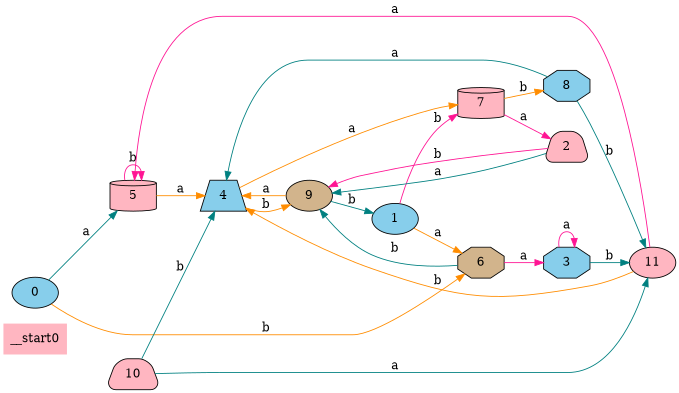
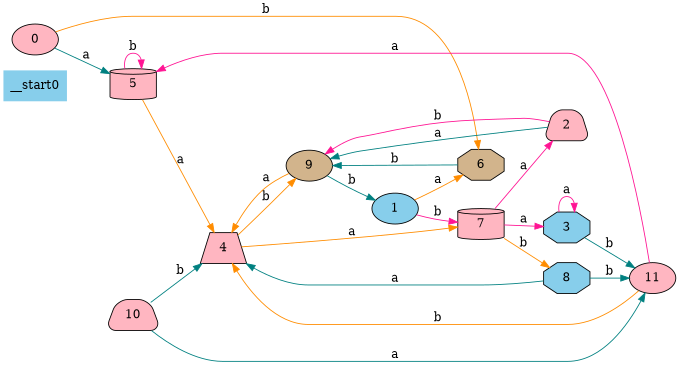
  digraph {
    rankdir=LR
    node [fillcolor=lightpink shape=ellipse style=filled color=black]
    edge [color=teal]
-   __start0 [shape=none color=""]
-   n2 [fillcolor=skyblue label=0 style="rounded,filled"]
+   __start0 [fillcolor=skyblue shape=none color=""]
+   n2 [label=0 style="rounded,filled"]
    n3 [label=5 shape=cylinder]
    n4 [fillcolor=tan label=6 shape=octagon]
-   n5 [fillcolor=skyblue label=4 shape=trapezium]
+   n5 [label=4 shape=trapezium]
    n6 [fillcolor=tan label=9]
    n7 [fillcolor=skyblue label=3 shape=octagon]
    n8 [fillcolor=skyblue label=1 style="rounded,filled"]
    n9 [label=7 shape=cylinder style="rounded,filled"]
    n10 [label=2 shape=trapezium style="rounded,filled"]
    n11 [fillcolor=skyblue label=8 shape=octagon]
    n12 [label=11]
    n13 [label=10 shape=trapezium style="rounded,filled"]
    n2 -> n3 [label=a]
    n2 -> n4 [color=darkorange label=b]
    n3 -> n3 [color=deeppink label=b]
    n3 -> n5 [color=darkorange label=a]
    n4 -> n6 [label=b]
-   n4 -> n7 [color=deeppink label=a]
+   n9 -> n7 [color=deeppink label=a]
    n5 -> n6 [color=darkorange label=b]
    n5 -> n9 [color=darkorange label=a]
    n6 -> n5 [color=darkorange label=a]
    n6 -> n8 [label=b]
    n7 -> n7 [color=deeppink label=a]
    n7 -> n12 [label=b]
    n8 -> n4 [color=darkorange label=a]
    n8 -> n9 [color=deeppink label=b]
    n9 -> n10 [color=deeppink label=a]
    n9 -> n11 [color=darkorange label=b]
    n10 -> n6 [label=a]
    n10 -> n6 [color=deeppink label=b]
    n11 -> n5 [label=a]
    n11 -> n12 [label=b]
    n12 -> n3 [color=deeppink label=a]
    n12 -> n5 [color=darkorange label=b]
    n13 -> n5 [label=b]
    n13 -> n12 [label=a]
  }
